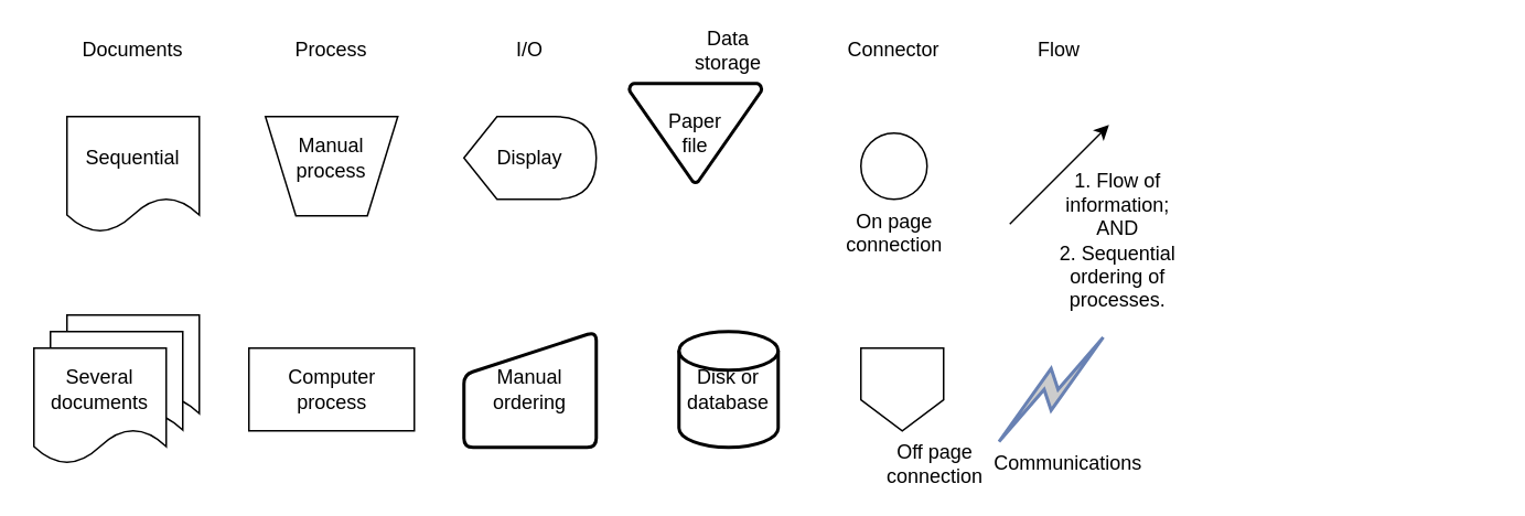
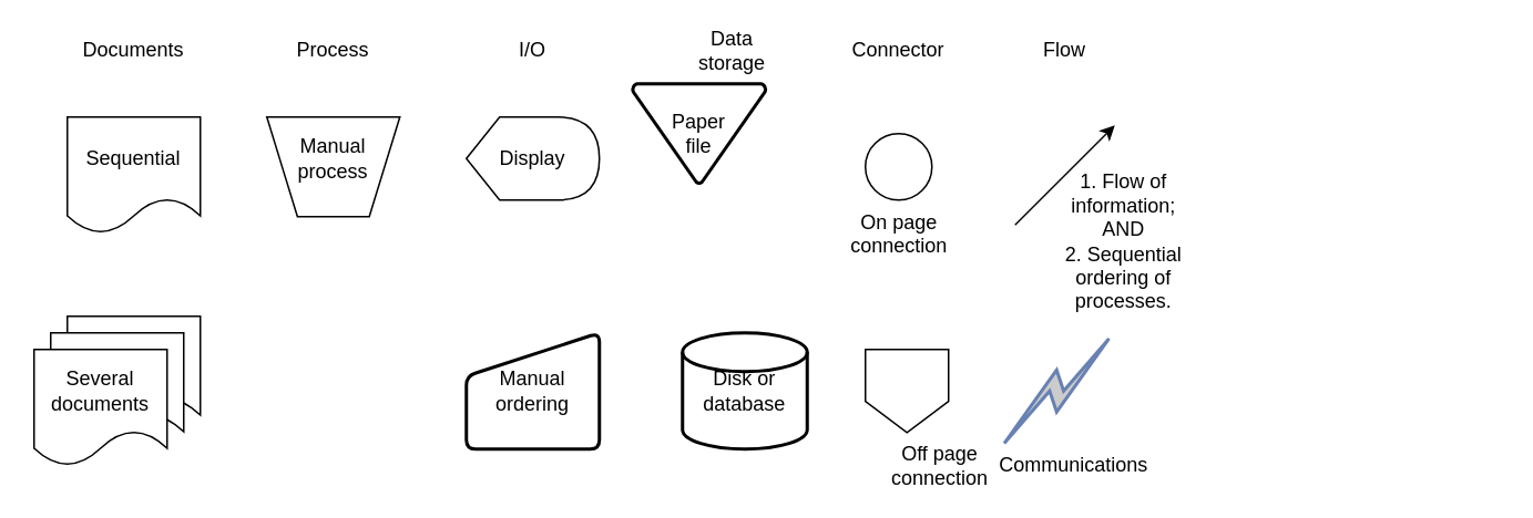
  <mxCell id="0" />
  <mxCell id="1" parent="0" />
  <mxCell id="2" value="Manual&lt;br&gt;ordering" style="html=1;strokeWidth=2;shape=manualInput;whiteSpace=wrap;rounded=1;size=26;arcSize=11;" vertex="1" parent="1"><mxGeometry x="280" y="200" width="80" height="70" as="geometry" /></mxCell>
  <mxCell id="3" value="Paper&lt;br&gt;file" style="strokeWidth=2;html=1;shape=mxgraph.flowchart.merge_or_storage;whiteSpace=wrap;" vertex="1" parent="1"><mxGeometry x="380" y="50" width="80" height="60" as="geometry" /></mxCell>
  <mxCell id="4" value="" style="verticalLabelPosition=bottom;verticalAlign=top;html=1;shape=trapezoid;perimeter=trapezoidPerimeter;whiteSpace=wrap;size=0.23;arcSize=10;flipV=1;" vertex="1" parent="1"><mxGeometry x="160" y="70" width="80" height="60" as="geometry" /></mxCell>
  <mxCell id="5" value="Sequential" style="shape=document;whiteSpace=wrap;html=1;boundedLbl=1;" vertex="1" parent="1"><mxGeometry x="40" y="70" width="80" height="70" as="geometry" /></mxCell>
  <mxCell id="6" value="Display" style="shape=display;whiteSpace=wrap;html=1;" vertex="1" parent="1"><mxGeometry x="280" y="70" width="80" height="50" as="geometry" /></mxCell>
  <mxCell id="7" value="" style="shape=document;whiteSpace=wrap;html=1;boundedLbl=1;" vertex="1" parent="1"><mxGeometry x="40" y="190" width="80" height="70" as="geometry" /></mxCell>
  <mxCell id="8" value="" style="shape=document;whiteSpace=wrap;html=1;boundedLbl=1;" vertex="1" parent="1"><mxGeometry x="30" y="200" width="80" height="70" as="geometry" /></mxCell>
  <mxCell id="9" value="Several&lt;br&gt;documents" style="shape=document;whiteSpace=wrap;html=1;boundedLbl=1;" vertex="1" parent="1"><mxGeometry x="20" y="210" width="80" height="70" as="geometry" /></mxCell>
- <mxCell id="10" value="Disk or&lt;br&gt;database" style="strokeWidth=2;html=1;shape=mxgraph.flowchart.database;whiteSpace=wrap;" vertex="1" parent="1"><mxGeometry x="410" y="200" width="60" height="70" as="geometry" /></mxCell>
- <mxCell id="11" value="Computer&lt;br&gt;process" style="html=1;dashed=0;whitespace=wrap;" vertex="1" parent="1"><mxGeometry x="150" y="210" width="100" height="50" as="geometry" /></mxCell>
+ <mxCell id="10" value="Disk or&lt;br&gt;database" style="strokeWidth=2;html=1;shape=mxgraph.flowchart.database;whiteSpace=wrap;" vertex="1" parent="1"><mxGeometry x="410" y="200" width="75" height="70" as="geometry" /></mxCell>
  <mxCell id="12" value="" style="shape=offPageConnector;whiteSpace=wrap;html=1;" vertex="1" parent="1"><mxGeometry x="520" y="210" width="50" height="50" as="geometry" /></mxCell>
  <mxCell id="13" value="On page &lt;br&gt;connection" style="verticalLabelPosition=bottom;verticalAlign=top;html=1;shape=mxgraph.flowchart.on-page_reference;" vertex="1" parent="1"><mxGeometry x="520" y="80" width="40" height="40" as="geometry" /></mxCell>
  <mxCell id="14" value="Documents" style="text;html=1;strokeColor=none;fillColor=none;align=center;verticalAlign=middle;whiteSpace=wrap;rounded=0;" vertex="1" parent="1"><mxGeometry x="60" y="20" width="40" height="20" as="geometry" /></mxCell>
  <mxCell id="15" value="Process" style="text;html=1;strokeColor=none;fillColor=none;align=center;verticalAlign=middle;whiteSpace=wrap;rounded=0;" vertex="1" parent="1"><mxGeometry x="180" y="20" width="40" height="20" as="geometry" /></mxCell>
  <mxCell id="16" value="I/O" style="text;html=1;strokeColor=none;fillColor=none;align=center;verticalAlign=middle;whiteSpace=wrap;rounded=0;" vertex="1" parent="1"><mxGeometry x="300" y="20" width="40" height="20" as="geometry" /></mxCell>
  <mxCell id="17" value="Data storage" style="text;html=1;strokeColor=none;fillColor=none;align=center;verticalAlign=middle;whiteSpace=wrap;rounded=0;" vertex="1" parent="1"><mxGeometry x="420" y="20" width="40" height="20" as="geometry" /></mxCell>
  <mxCell id="18" value="Connector" style="text;html=1;strokeColor=none;fillColor=none;align=center;verticalAlign=middle;whiteSpace=wrap;rounded=0;" vertex="1" parent="1"><mxGeometry x="520" y="20" width="40" height="20" as="geometry" /></mxCell>
  <mxCell id="19" value="Manual&lt;br&gt;process" style="text;html=1;strokeColor=none;fillColor=none;align=center;verticalAlign=middle;whiteSpace=wrap;rounded=0;" vertex="1" parent="1"><mxGeometry x="180" y="85" width="40" height="20" as="geometry" /></mxCell>
  <mxCell id="20" value="Off page&lt;br&gt;connection" style="text;html=1;strokeColor=none;fillColor=none;align=center;verticalAlign=middle;whiteSpace=wrap;rounded=0;" vertex="1" parent="1"><mxGeometry x="545" y="270" width="40" height="20" as="geometry" /></mxCell>
  <mxCell id="21" value="" style="endArrow=classic;html=1;" edge="1" parent="1"><mxGeometry width="50" height="50" relative="1" as="geometry"><mxPoint x="610" y="135" as="sourcePoint" /><mxPoint x="670" y="75" as="targetPoint" /></mxGeometry></mxCell>
  <mxCell id="22" value="Flow" style="text;html=1;strokeColor=none;fillColor=none;align=center;verticalAlign=middle;whiteSpace=wrap;rounded=0;" vertex="1" parent="1"><mxGeometry x="620" y="20" width="40" height="20" as="geometry" /></mxCell>
  <mxCell id="23" value="1. Flow of &lt;br&gt;information; &lt;br&gt;AND&lt;br&gt;2. Sequential &lt;br&gt;ordering of &lt;br&gt;processes." style="text;html=1;align=center;verticalAlign=middle;resizable=0;points=[];autosize=1;" vertex="1" parent="1"><mxGeometry x="630" y="100" width="90" height="90" as="geometry" /></mxCell>
  <mxCell id="24" value="" style="html=1;outlineConnect=0;fillColor=#CCCCCC;strokeColor=#6881B3;gradientColor=none;gradientDirection=north;strokeWidth=2;shape=mxgraph.networks.comm_link_edge;html=1;" edge="1" parent="1"><mxGeometry width="100" height="100" relative="1" as="geometry"><mxPoint x="600" y="270" as="sourcePoint" /><mxPoint x="670" y="200" as="targetPoint" /><Array as="points"><mxPoint x="900" y="170" /></Array></mxGeometry></mxCell>
  <mxCell id="25" value="Communications" style="text;html=1;align=center;verticalAlign=middle;resizable=0;points=[];autosize=1;" vertex="1" parent="1"><mxGeometry x="595" y="270" width="100" height="20" as="geometry" /></mxCell>
